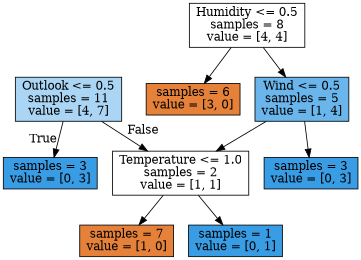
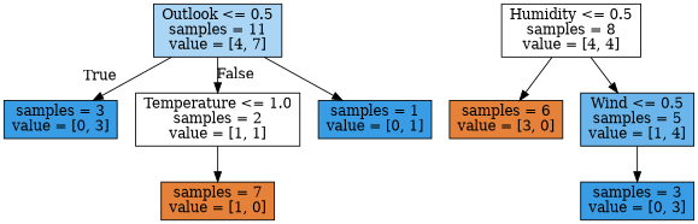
  digraph {
    node [color=black fillcolor="#399de5" shape=box style=filled]
    n1 [fillcolor="#aad5f4" label="Outlook <= 0.5\nsamples = 11\nvalue = [4, 7]"]
    n2 [label="samples = 3\nvalue = [0, 3]"]
    n3 [fillcolor="#ffffff" label="Temperature <= 1.0\nsamples = 2\nvalue = [1, 1]"]
    n4 [fillcolor="#ffffff" label="Humidity <= 0.5\nsamples = 8\nvalue = [4, 4]"]
    n5 [fillcolor="#e58139" label="samples = 6\nvalue = [3, 0]"]
    n6 [fillcolor="#6ab6ec" label="Wind <= 0.5\nsamples = 5\nvalue = [1, 4]"]
    n7 [label="samples = 3\nvalue = [0, 3]"]
    n8 [fillcolor="#e58139" label="samples = 7\nvalue = [1, 0]"]
    n9 [label="samples = 1\nvalue = [0, 1]"]
    n1 -> n2 [headlabel=True labelangle=45 labeldistance=2.5]
    n1 -> n3 [headlabel=False labelangle=-45 labeldistance=2.5]
    n3 -> n8
-   n3 -> n9
+   n1 -> n9
    n4 -> n5
    n4 -> n6
-   n6 -> n3
    n6 -> n7
  }
